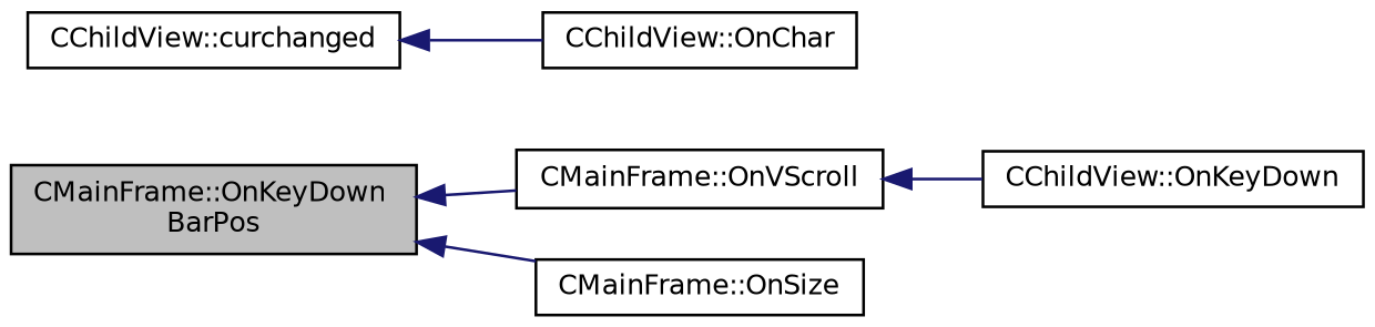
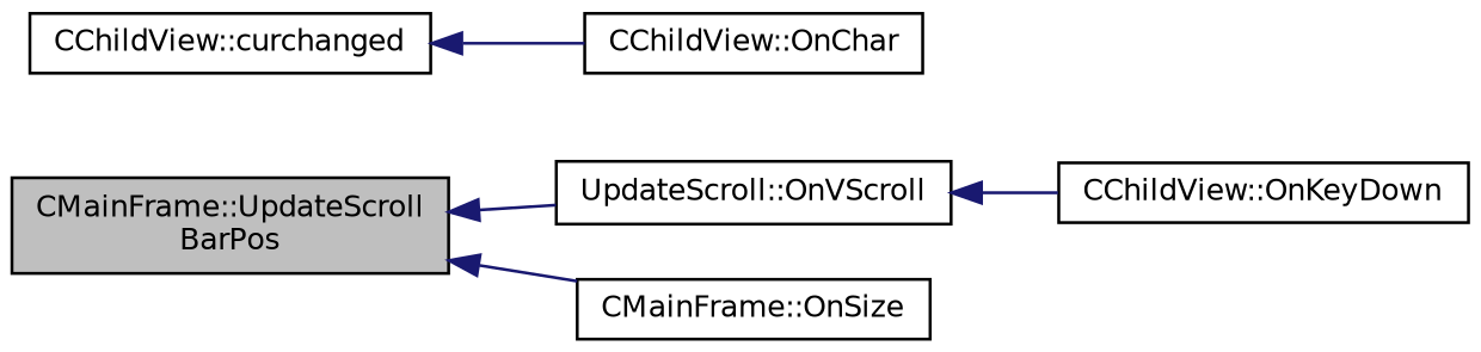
  digraph {
    rankdir=LR
    node [color=black fillcolor=white fontname=Helvetica fontsize=10 shape=record style=filled]
    edge [color=midnightblue dir=back fontname=Helvetica fontsize=10 labelfontname=Helvetica labelfontsize=10 style=solid]
-   n1 [fillcolor=grey75 fontcolor=black height=0.2 label="CMainFrame::OnKeyDown\lBarPos" width=0.4]
-   n2 [height=0.2 label="CMainFrame::OnVScroll" width=0.4]
+   n1 [fillcolor=grey75 fontcolor=black height=0.2 label="CMainFrame::UpdateScroll\lBarPos" width=0.4]
+   n2 [height=0.2 label="UpdateScroll::OnVScroll" width=0.4]
    n3 [height=0.2 label="CMainFrame::OnSize" width=0.4]
    n4 [height=0.2 label="CChildView::curchanged" width=0.4]
    n5 [height=0.2 label="CChildView::OnChar" width=0.4]
    n6 [height=0.2 label="CChildView::OnKeyDown" width=0.4]
    n1 -> n2
    n1 -> n3
    n2 -> n6
    n4 -> n5
  }
